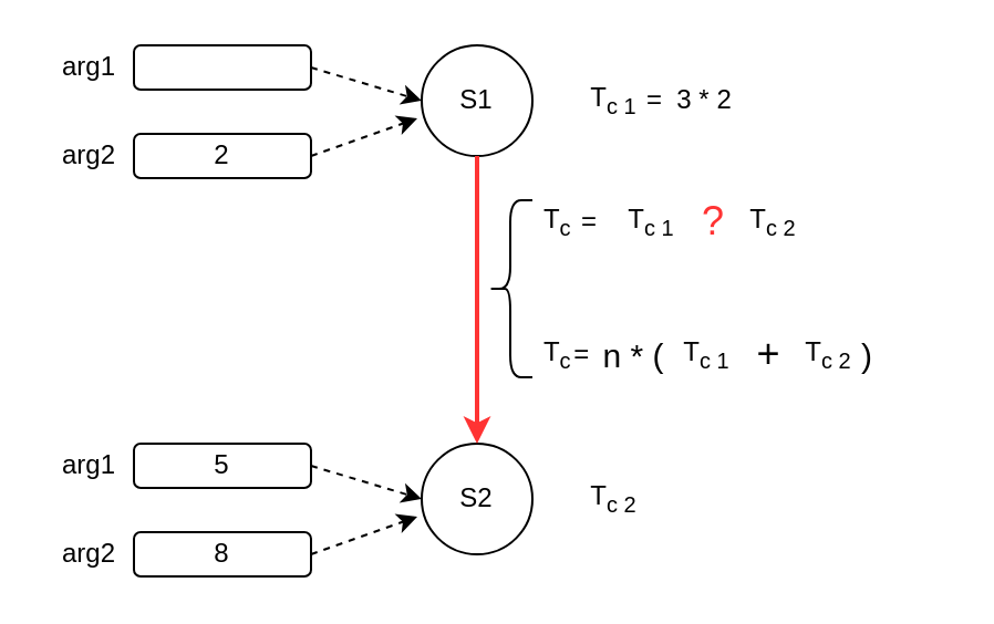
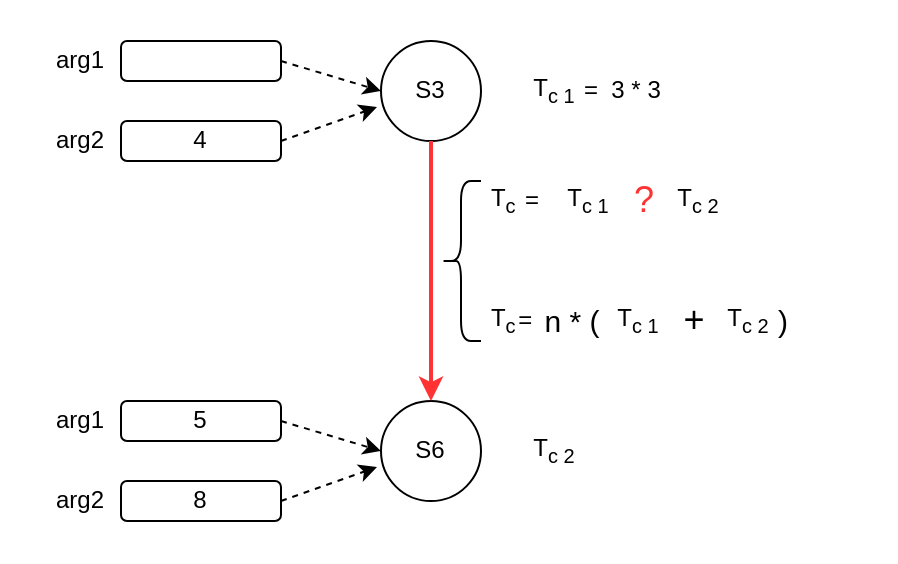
  <mxCell id="0" />
  <mxCell id="1" parent="0" />
  <mxCell id="2" value="" style="ellipse;whiteSpace=wrap;html=1;aspect=fixed;" parent="1" vertex="1"><mxGeometry x="190" y="20" width="50" height="50" as="geometry" /></mxCell>
  <mxCell id="3" value="" style="rounded=1;whiteSpace=wrap;html=1;" parent="1" vertex="1"><mxGeometry x="60" y="20" width="80" height="20" as="geometry" /></mxCell>
  <mxCell id="4" value="" style="rounded=1;whiteSpace=wrap;html=1;" parent="1" vertex="1"><mxGeometry x="60" y="60" width="80" height="20" as="geometry" /></mxCell>
  <mxCell id="5" value="" style="endArrow=classic;html=1;exitX=1;exitY=0.5;exitDx=0;exitDy=0;entryX=0;entryY=0.5;entryDx=0;entryDy=0;dashed=1;" parent="1" source="3" target="2" edge="1"><mxGeometry width="50" height="50" relative="1" as="geometry"><mxPoint x="260" y="240" as="sourcePoint" /><mxPoint x="310" y="190" as="targetPoint" /></mxGeometry></mxCell>
  <mxCell id="6" value="" style="endArrow=classic;html=1;exitX=1;exitY=0.5;exitDx=0;exitDy=0;dashed=1;entryX=-0.04;entryY=0.66;entryDx=0;entryDy=0;entryPerimeter=0;" parent="1" source="4" target="2" edge="1"><mxGeometry width="50" height="50" relative="1" as="geometry"><mxPoint x="150" y="40" as="sourcePoint" /><mxPoint x="190" y="90" as="targetPoint" /></mxGeometry></mxCell>
  <mxCell id="7" value="" style="ellipse;whiteSpace=wrap;html=1;aspect=fixed;" parent="1" vertex="1"><mxGeometry x="190" y="200" width="50" height="50" as="geometry" /></mxCell>
  <mxCell id="8" value="" style="rounded=1;whiteSpace=wrap;html=1;" parent="1" vertex="1"><mxGeometry x="60" y="200" width="80" height="20" as="geometry" /></mxCell>
  <mxCell id="9" value="" style="rounded=1;whiteSpace=wrap;html=1;" parent="1" vertex="1"><mxGeometry x="60" y="240" width="80" height="20" as="geometry" /></mxCell>
  <mxCell id="10" value="" style="endArrow=classic;html=1;exitX=1;exitY=0.5;exitDx=0;exitDy=0;entryX=0;entryY=0.5;entryDx=0;entryDy=0;dashed=1;" parent="1" source="8" target="7" edge="1"><mxGeometry width="50" height="50" relative="1" as="geometry"><mxPoint x="260" y="420" as="sourcePoint" /><mxPoint x="310" y="370" as="targetPoint" /></mxGeometry></mxCell>
  <mxCell id="11" value="" style="endArrow=classic;html=1;exitX=1;exitY=0.5;exitDx=0;exitDy=0;dashed=1;entryX=-0.04;entryY=0.66;entryDx=0;entryDy=0;entryPerimeter=0;" parent="1" source="9" target="7" edge="1"><mxGeometry width="50" height="50" relative="1" as="geometry"><mxPoint x="150" y="220" as="sourcePoint" /><mxPoint x="190" y="270" as="targetPoint" /></mxGeometry></mxCell>
  <mxCell id="12" value="arg1" style="text;html=1;strokeColor=none;fillColor=none;align=center;verticalAlign=middle;whiteSpace=wrap;rounded=0;" parent="1" vertex="1"><mxGeometry x="20" y="20" width="40" height="20" as="geometry" /></mxCell>
  <mxCell id="13" value="arg2" style="text;html=1;strokeColor=none;fillColor=none;align=center;verticalAlign=middle;whiteSpace=wrap;rounded=0;" parent="1" vertex="1"><mxGeometry x="20" y="60" width="40" height="20" as="geometry" /></mxCell>
  <mxCell id="14" value="arg1" style="text;html=1;strokeColor=none;fillColor=none;align=center;verticalAlign=middle;whiteSpace=wrap;rounded=0;" parent="1" vertex="1"><mxGeometry x="20" y="200" width="40" height="20" as="geometry" /></mxCell>
  <mxCell id="15" value="arg2" style="text;html=1;strokeColor=none;fillColor=none;align=center;verticalAlign=middle;whiteSpace=wrap;rounded=0;" parent="1" vertex="1"><mxGeometry x="20" y="240" width="40" height="20" as="geometry" /></mxCell>
- <mxCell id="16" value="S1" style="text;html=1;strokeColor=none;fillColor=none;align=center;verticalAlign=middle;whiteSpace=wrap;rounded=0;" parent="1" vertex="1"><mxGeometry x="195" y="35" width="40" height="20" as="geometry" /></mxCell>
- <mxCell id="17" value="S2" style="text;html=1;strokeColor=none;fillColor=none;align=center;verticalAlign=middle;whiteSpace=wrap;rounded=0;" parent="1" vertex="1"><mxGeometry x="195" y="215" width="40" height="20" as="geometry" /></mxCell>
- <mxCell id="18" value="2" style="text;html=1;strokeColor=none;fillColor=none;align=center;verticalAlign=middle;whiteSpace=wrap;rounded=0;" parent="1" vertex="1"><mxGeometry x="70" y="60" width="60" height="20" as="geometry" /></mxCell>
+ <mxCell id="16" value="S3" style="text;html=1;strokeColor=none;fillColor=none;align=center;verticalAlign=middle;whiteSpace=wrap;rounded=0;" parent="1" vertex="1"><mxGeometry x="195" y="35" width="40" height="20" as="geometry" /></mxCell>
+ <mxCell id="17" value="S6" style="text;html=1;strokeColor=none;fillColor=none;align=center;verticalAlign=middle;whiteSpace=wrap;rounded=0;" parent="1" vertex="1"><mxGeometry x="195" y="215" width="40" height="20" as="geometry" /></mxCell>
+ <mxCell id="18" value="4" style="text;html=1;strokeColor=none;fillColor=none;align=center;verticalAlign=middle;whiteSpace=wrap;rounded=0;" parent="1" vertex="1"><mxGeometry x="70" y="60" width="60" height="20" as="geometry" /></mxCell>
  <mxCell id="19" value="5" style="text;html=1;strokeColor=none;fillColor=none;align=center;verticalAlign=middle;whiteSpace=wrap;rounded=0;" parent="1" vertex="1"><mxGeometry x="70" y="200" width="60" height="20" as="geometry" /></mxCell>
  <mxCell id="20" value="8" style="text;html=1;strokeColor=none;fillColor=none;align=center;verticalAlign=middle;whiteSpace=wrap;rounded=0;" parent="1" vertex="1"><mxGeometry x="70" y="240" width="60" height="20" as="geometry" /></mxCell>
  <mxCell id="21" value="" style="endArrow=classic;html=1;exitX=0.5;exitY=1;exitDx=0;exitDy=0;strokeWidth=2;strokeColor=#FF3333;" parent="1" source="2" target="7" edge="1"><mxGeometry width="50" height="50" relative="1" as="geometry"><mxPoint x="260" y="240" as="sourcePoint" /><mxPoint x="310" y="190" as="targetPoint" /></mxGeometry></mxCell>
  <mxCell id="22" value="T&lt;sub&gt;c 1&lt;/sub&gt;" style="text;html=1;strokeColor=none;fillColor=none;align=center;verticalAlign=middle;whiteSpace=wrap;rounded=0;" parent="1" vertex="1"><mxGeometry x="264" y="35" width="26" height="20" as="geometry" /></mxCell>
- <mxCell id="23" value="=&amp;nbsp; 3 * 2" style="text;html=1;strokeColor=none;fillColor=none;align=left;verticalAlign=middle;whiteSpace=wrap;rounded=0;" parent="1" vertex="1"><mxGeometry x="290" y="35" width="56" height="20" as="geometry" /></mxCell>
+ <mxCell id="23" value="=&amp;nbsp; 3 * 3" style="text;html=1;strokeColor=none;fillColor=none;align=left;verticalAlign=middle;whiteSpace=wrap;rounded=0;" parent="1" vertex="1"><mxGeometry x="290" y="35" width="56" height="20" as="geometry" /></mxCell>
  <mxCell id="24" value="T&lt;sub&gt;c 2&lt;/sub&gt;" style="text;html=1;strokeColor=none;fillColor=none;align=center;verticalAlign=middle;whiteSpace=wrap;rounded=0;" parent="1" vertex="1"><mxGeometry x="264" y="215" width="26" height="20" as="geometry" /></mxCell>
  <mxCell id="25" value="T&lt;sub&gt;c 1&lt;/sub&gt;" style="text;html=1;strokeColor=none;fillColor=none;align=center;verticalAlign=middle;whiteSpace=wrap;rounded=0;" parent="1" vertex="1"><mxGeometry x="281" y="90" width="26" height="20" as="geometry" /></mxCell>
  <mxCell id="26" value="T&lt;sub&gt;c 2&lt;/sub&gt;" style="text;html=1;strokeColor=none;fillColor=none;align=center;verticalAlign=middle;whiteSpace=wrap;rounded=0;" parent="1" vertex="1"><mxGeometry x="336" y="90" width="26" height="20" as="geometry" /></mxCell>
  <mxCell id="27" value="T&lt;sub&gt;c&amp;nbsp;&lt;/sub&gt;" style="text;html=1;strokeColor=none;fillColor=none;align=center;verticalAlign=middle;whiteSpace=wrap;rounded=0;" parent="1" vertex="1"><mxGeometry x="240" y="90" width="26" height="20" as="geometry" /></mxCell>
  <mxCell id="28" value="=" style="text;html=1;strokeColor=none;fillColor=none;align=center;verticalAlign=middle;whiteSpace=wrap;rounded=0;" parent="1" vertex="1"><mxGeometry x="251" y="90" width="30" height="20" as="geometry" /></mxCell>
  <mxCell id="29" value="?" style="text;html=1;strokeColor=none;fillColor=none;align=center;verticalAlign=middle;whiteSpace=wrap;rounded=0;fontSize=18;fontColor=#FF3333;" parent="1" vertex="1"><mxGeometry x="307" y="90" width="30" height="20" as="geometry" /></mxCell>
  <mxCell id="30" value="T&lt;sub&gt;c 1&lt;/sub&gt;" style="text;html=1;strokeColor=none;fillColor=none;align=center;verticalAlign=middle;whiteSpace=wrap;rounded=0;" vertex="1" parent="1"><mxGeometry x="306" y="150" width="26" height="20" as="geometry" /></mxCell>
  <mxCell id="31" value="T&lt;sub&gt;c 2&lt;/sub&gt;" style="text;html=1;strokeColor=none;fillColor=none;align=center;verticalAlign=middle;whiteSpace=wrap;rounded=0;" vertex="1" parent="1"><mxGeometry x="361" y="150" width="26" height="20" as="geometry" /></mxCell>
  <mxCell id="32" value="T&lt;sub&gt;c&amp;nbsp;&lt;/sub&gt;" style="text;html=1;strokeColor=none;fillColor=none;align=center;verticalAlign=middle;whiteSpace=wrap;rounded=0;" vertex="1" parent="1"><mxGeometry x="240" y="150" width="26" height="20" as="geometry" /></mxCell>
  <mxCell id="33" value="=&amp;nbsp;&amp;nbsp;" style="text;html=1;strokeColor=none;fillColor=none;align=center;verticalAlign=middle;whiteSpace=wrap;rounded=0;" vertex="1" parent="1"><mxGeometry x="251" y="150" width="30" height="20" as="geometry" /></mxCell>
  <mxCell id="34" value="+" style="text;html=1;strokeColor=none;fillColor=none;align=center;verticalAlign=middle;whiteSpace=wrap;rounded=0;fontSize=18;" vertex="1" parent="1"><mxGeometry x="332" y="150" width="30" height="20" as="geometry" /></mxCell>
  <mxCell id="35" value="n * (" style="text;html=1;strokeColor=none;fillColor=none;align=center;verticalAlign=middle;whiteSpace=wrap;rounded=0;fontSize=15;" vertex="1" parent="1"><mxGeometry x="266" y="150" width="40" height="20" as="geometry" /></mxCell>
  <mxCell id="36" value=")" style="text;html=1;strokeColor=none;fillColor=none;align=left;verticalAlign=middle;whiteSpace=wrap;rounded=0;fontSize=15;fontColor=#000000;" vertex="1" parent="1"><mxGeometry x="387" y="150" width="40" height="20" as="geometry" /></mxCell>
  <mxCell id="37" value="" style="shape=curlyBracket;whiteSpace=wrap;html=1;rounded=1;fontSize=15;fontColor=#000000;" vertex="1" parent="1"><mxGeometry x="220" y="90" width="20" height="80" as="geometry" /></mxCell>
